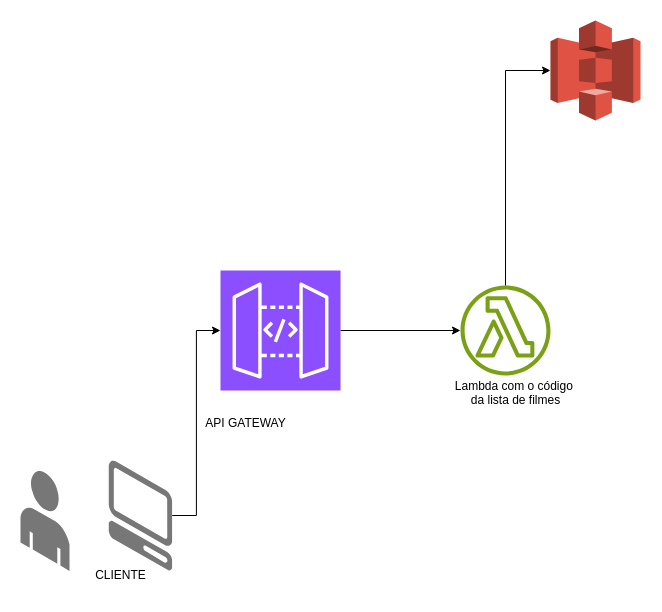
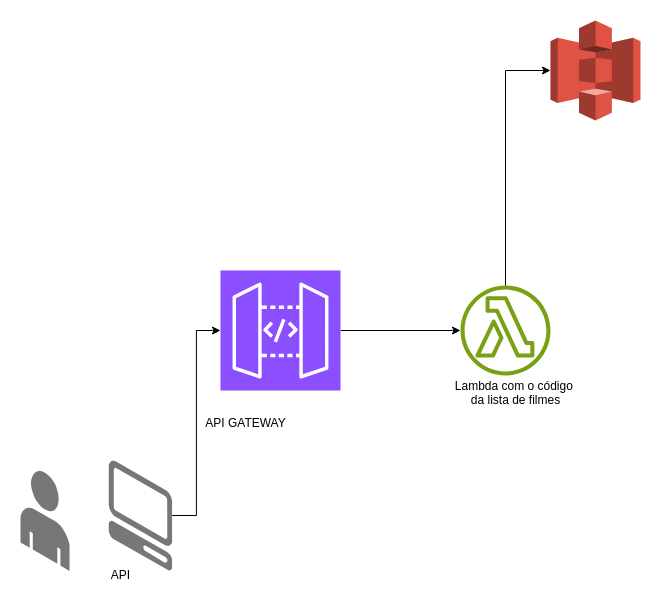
  <mxCell id="0" />
  <mxCell id="1" parent="0" />
  <mxCell id="2" style="edgeStyle=orthogonalEdgeStyle;rounded=0;orthogonalLoop=1;jettySize=auto;html=1;exitX=1;exitY=0.5;exitDx=0;exitDy=0;exitPerimeter=0;" edge="1" parent="1" source="3" target="4"><mxGeometry relative="1" as="geometry" /></mxCell>
  <mxCell id="3" value="" style="sketch=0;points=[[0,0,0],[0.25,0,0],[0.5,0,0],[0.75,0,0],[1,0,0],[0,1,0],[0.25,1,0],[0.5,1,0],[0.75,1,0],[1,1,0],[0,0.25,0],[0,0.5,0],[0,0.75,0],[1,0.25,0],[1,0.5,0],[1,0.75,0]];outlineConnect=0;fontColor=#232F3E;fillColor=#8C4FFF;strokeColor=#ffffff;dashed=0;verticalLabelPosition=bottom;verticalAlign=top;align=center;html=1;fontSize=12;fontStyle=0;aspect=fixed;shape=mxgraph.aws4.resourceIcon;resIcon=mxgraph.aws4.api_gateway;" vertex="1" parent="1"><mxGeometry x="220" y="270" width="120" height="120" as="geometry" /></mxCell>
  <mxCell id="4" value="" style="sketch=0;outlineConnect=0;fontColor=#232F3E;gradientColor=none;fillColor=#7AA116;strokeColor=none;dashed=0;verticalLabelPosition=bottom;verticalAlign=top;align=center;html=1;fontSize=12;fontStyle=0;aspect=fixed;pointerEvents=1;shape=mxgraph.aws4.lambda_function;" vertex="1" parent="1"><mxGeometry x="460" y="285" width="90" height="90" as="geometry" /></mxCell>
  <mxCell id="5" value="" style="outlineConnect=0;dashed=0;verticalLabelPosition=bottom;verticalAlign=top;align=center;html=1;shape=mxgraph.aws3.s3;fillColor=#E05243;gradientColor=none;" vertex="1" parent="1"><mxGeometry x="550" y="20" width="90" height="100" as="geometry" /></mxCell>
- <mxCell id="6" value="CLIENTE" style="text;html=1;align=center;verticalAlign=middle;resizable=0;points=[];autosize=1;strokeColor=none;fillColor=none;" vertex="1" parent="1"><mxGeometry x="85" y="560" width="70" height="30" as="geometry" /></mxCell>
+ <mxCell id="6" value="API" style="text;html=1;align=center;verticalAlign=middle;resizable=0;points=[];autosize=1;strokeColor=none;fillColor=none;" vertex="1" parent="1"><mxGeometry x="85" y="560" width="70" height="30" as="geometry" /></mxCell>
  <mxCell id="7" style="edgeStyle=orthogonalEdgeStyle;rounded=0;orthogonalLoop=1;jettySize=auto;html=1;entryX=0;entryY=0.5;entryDx=0;entryDy=0;entryPerimeter=0;" edge="1" parent="1" source="8" target="3"><mxGeometry relative="1" as="geometry"><mxPoint x="170" y="270" as="targetPoint" /></mxGeometry></mxCell>
  <mxCell id="8" value="" style="verticalLabelPosition=bottom;html=1;verticalAlign=top;strokeWidth=1;align=center;outlineConnect=0;dashed=0;outlineConnect=0;shape=mxgraph.aws3d.client;aspect=fixed;strokeColor=none;fillColor=#777777;" vertex="1" parent="1"><mxGeometry x="108.27" y="460" width="63.46" height="110" as="geometry" /></mxCell>
  <mxCell id="9" value="API GATE&lt;span style=&quot;background-color: initial;&quot;&gt;WAY&lt;/span&gt;" style="text;html=1;align=center;verticalAlign=middle;resizable=0;points=[];autosize=1;strokeColor=none;fillColor=none;" vertex="1" parent="1"><mxGeometry x="195" y="408" width="100" height="30" as="geometry" /></mxCell>
  <mxCell id="10" value="Lambda com o código&amp;nbsp;&lt;div&gt;da lista de filmes&lt;div&gt;&lt;br&gt;&lt;/div&gt;&lt;/div&gt;" style="text;html=1;align=center;verticalAlign=middle;resizable=0;points=[];autosize=1;strokeColor=none;fillColor=none;" vertex="1" parent="1"><mxGeometry x="445" y="370" width="140" height="60" as="geometry" /></mxCell>
  <mxCell id="11" style="edgeStyle=orthogonalEdgeStyle;rounded=0;orthogonalLoop=1;jettySize=auto;html=1;entryX=0;entryY=0.5;entryDx=0;entryDy=0;entryPerimeter=0;" edge="1" parent="1" source="4" target="5"><mxGeometry relative="1" as="geometry" /></mxCell>
  <mxCell id="12" value="" style="verticalLabelPosition=bottom;html=1;verticalAlign=top;strokeWidth=1;align=center;outlineConnect=0;dashed=0;outlineConnect=0;shape=mxgraph.aws3d.end_user;strokeColor=none;fillColor=#777777;aspect=fixed;" vertex="1" parent="1"><mxGeometry x="20" y="470" width="49" height="100.46" as="geometry" /></mxCell>
